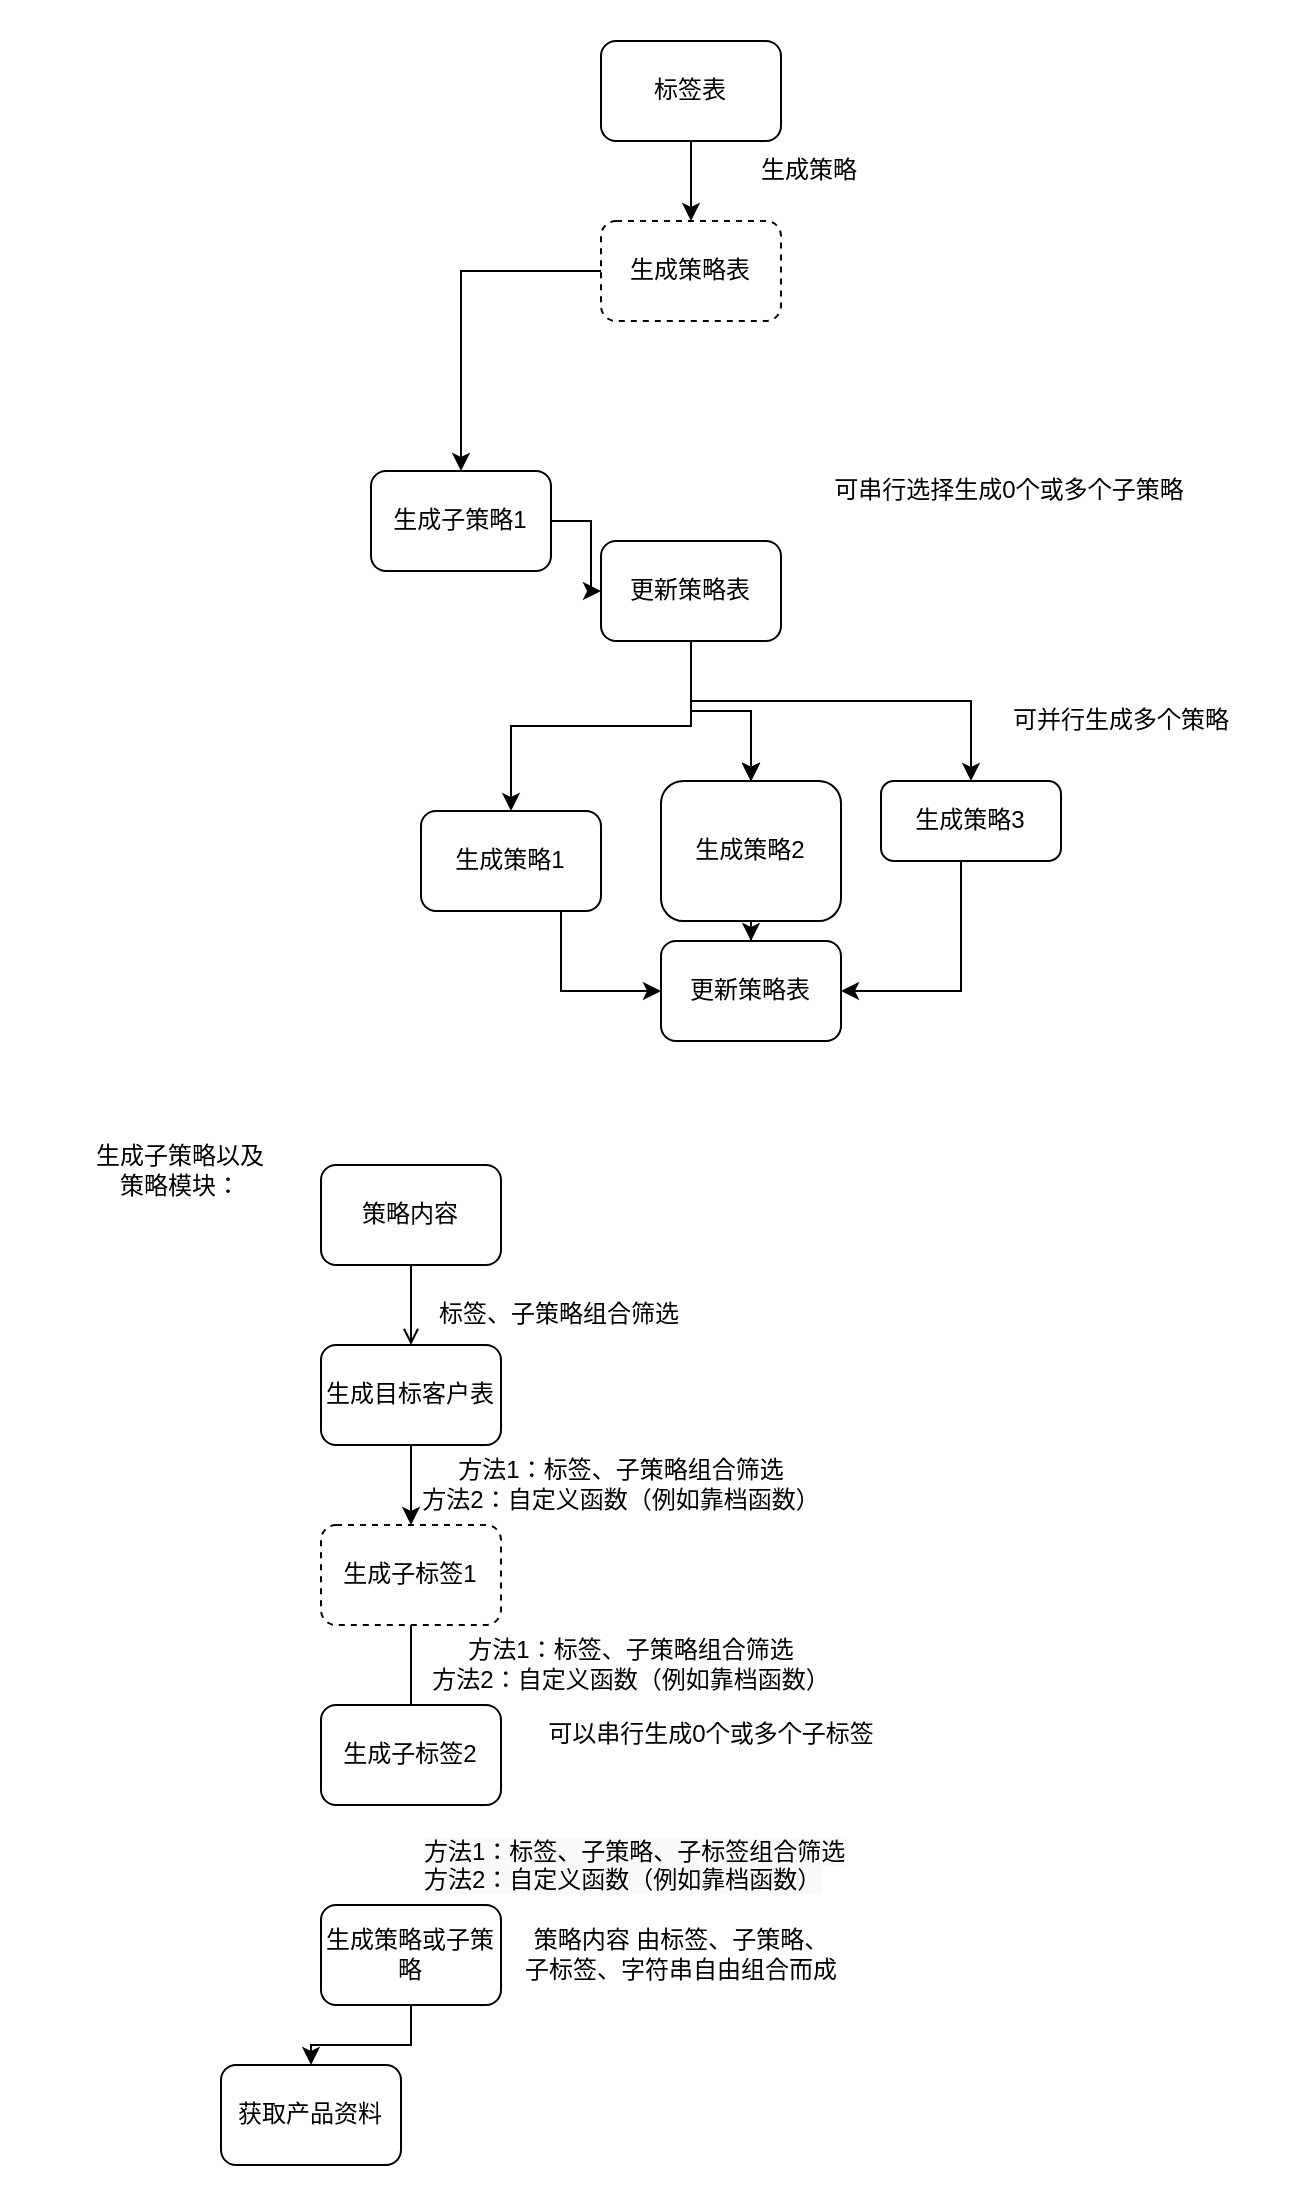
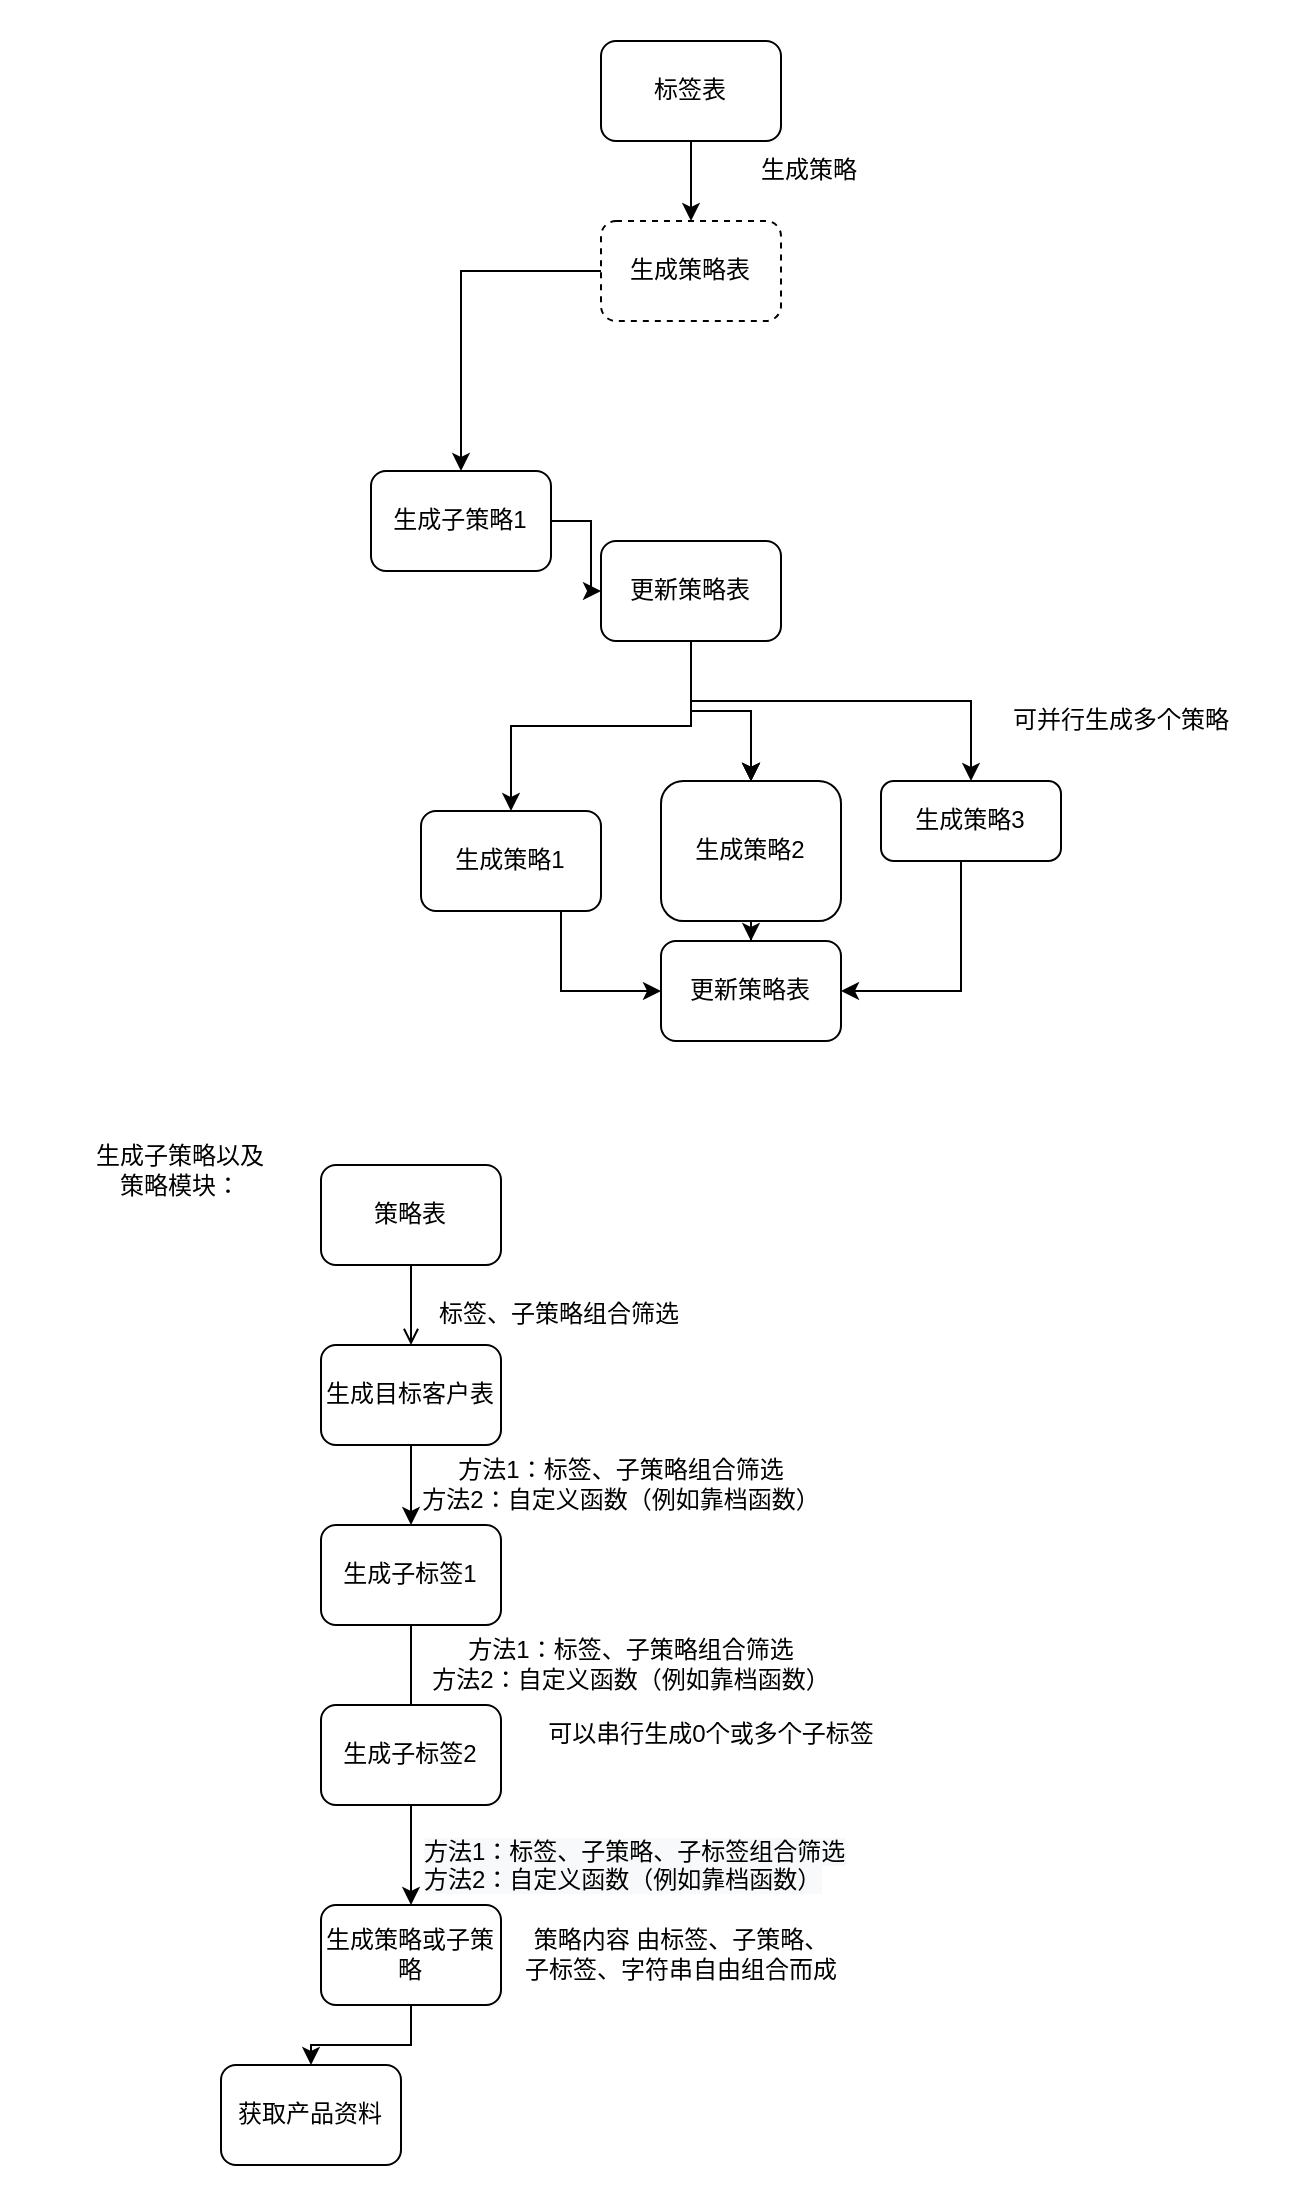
  <mxCell id="0" />
  <mxCell id="1" parent="0" />
  <mxCell id="2" value="" style="edgeStyle=orthogonalEdgeStyle;rounded=0;orthogonalLoop=1;jettySize=auto;html=1;" edge="1" parent="1" source="3" target="5"><mxGeometry relative="1" as="geometry" /></mxCell>
  <mxCell id="3" value="标签表" style="rounded=1;whiteSpace=wrap;html=1;" vertex="1" parent="1"><mxGeometry x="300" y="20" width="90" height="50" as="geometry" /></mxCell>
  <mxCell id="4" value="" style="edgeStyle=orthogonalEdgeStyle;rounded=0;orthogonalLoop=1;jettySize=auto;html=1;" edge="1" parent="1" source="5" target="8"><mxGeometry relative="1" as="geometry" /></mxCell>
  <mxCell id="5" value="生成策略表" style="rounded=1;whiteSpace=wrap;html=1;dashed=1;" vertex="1" parent="1"><mxGeometry x="300" y="110" width="90" height="50" as="geometry" /></mxCell>
  <mxCell id="6" value="生成策略&lt;br&gt;" style="text;html=1;align=center;verticalAlign=middle;resizable=0;points=[];autosize=1;strokeColor=none;fillColor=none;" vertex="1" parent="1"><mxGeometry x="349" y="70" width="110" height="30" as="geometry" /></mxCell>
  <mxCell id="7" value="" style="edgeStyle=orthogonalEdgeStyle;rounded=0;orthogonalLoop=1;jettySize=auto;html=1;" edge="1" parent="1" source="8" target="15"><mxGeometry relative="1" as="geometry" /></mxCell>
  <mxCell id="8" value="生成子策略1" style="rounded=1;whiteSpace=wrap;html=1;" vertex="1" parent="1"><mxGeometry x="185" y="235" width="90" height="50" as="geometry" /></mxCell>
  <mxCell id="9" value="" style="edgeStyle=orthogonalEdgeStyle;rounded=0;orthogonalLoop=1;jettySize=auto;html=1;" edge="1" parent="1" source="15" target="18"><mxGeometry relative="1" as="geometry" /></mxCell>
  <mxCell id="10" value="" style="edgeStyle=orthogonalEdgeStyle;rounded=0;orthogonalLoop=1;jettySize=auto;html=1;" edge="1" parent="1" source="15" target="20"><mxGeometry relative="1" as="geometry" /></mxCell>
  <mxCell id="11" value="" style="edgeStyle=orthogonalEdgeStyle;rounded=0;orthogonalLoop=1;jettySize=auto;html=1;" edge="1" parent="1" source="15" target="20"><mxGeometry relative="1" as="geometry" /></mxCell>
  <mxCell id="12" value="" style="edgeStyle=orthogonalEdgeStyle;rounded=0;orthogonalLoop=1;jettySize=auto;html=1;" edge="1" parent="1" source="15" target="20"><mxGeometry relative="1" as="geometry" /></mxCell>
  <mxCell id="13" value="" style="edgeStyle=orthogonalEdgeStyle;rounded=0;orthogonalLoop=1;jettySize=auto;html=1;" edge="1" parent="1" source="15" target="20"><mxGeometry relative="1" as="geometry" /></mxCell>
  <mxCell id="14" style="edgeStyle=orthogonalEdgeStyle;rounded=0;orthogonalLoop=1;jettySize=auto;html=1;" edge="1" parent="1" source="15" target="22"><mxGeometry relative="1" as="geometry"><Array as="points"><mxPoint x="345" y="350" /><mxPoint x="485" y="350" /></Array></mxGeometry></mxCell>
  <mxCell id="15" value="更新策略表" style="rounded=1;whiteSpace=wrap;html=1;" vertex="1" parent="1"><mxGeometry x="300" y="270" width="90" height="50" as="geometry" /></mxCell>
- <mxCell id="16" value="可串行选择生成0个或多个子策略" style="text;html=1;align=center;verticalAlign=middle;resizable=0;points=[];autosize=1;strokeColor=none;fillColor=none;" vertex="1" parent="1"><mxGeometry x="404" y="230" width="200" height="30" as="geometry" /></mxCell>
  <mxCell id="17" style="edgeStyle=orthogonalEdgeStyle;rounded=0;orthogonalLoop=1;jettySize=auto;html=1;entryX=0;entryY=0.5;entryDx=0;entryDy=0;" edge="1" parent="1" source="18" target="42"><mxGeometry relative="1" as="geometry"><Array as="points"><mxPoint x="280" y="495" /></Array></mxGeometry></mxCell>
  <mxCell id="18" value="生成策略1" style="rounded=1;whiteSpace=wrap;html=1;" vertex="1" parent="1"><mxGeometry x="210" y="405" width="90" height="50" as="geometry" /></mxCell>
  <mxCell id="19" value="" style="edgeStyle=orthogonalEdgeStyle;rounded=0;orthogonalLoop=1;jettySize=auto;html=1;" edge="1" parent="1" source="20" target="42"><mxGeometry relative="1" as="geometry" /></mxCell>
  <mxCell id="20" value="生成策略2" style="rounded=1;whiteSpace=wrap;html=1;arcSize=16;" vertex="1" parent="1"><mxGeometry x="330" y="390" width="90" height="70" as="geometry" /></mxCell>
  <mxCell id="21" style="edgeStyle=orthogonalEdgeStyle;rounded=0;orthogonalLoop=1;jettySize=auto;html=1;entryX=1;entryY=0.5;entryDx=0;entryDy=0;" edge="1" parent="1" source="22" target="42"><mxGeometry relative="1" as="geometry"><Array as="points"><mxPoint x="480" y="495" /></Array></mxGeometry></mxCell>
  <mxCell id="22" value="生成策略3" style="rounded=1;whiteSpace=wrap;html=1;arcSize=16;" vertex="1" parent="1"><mxGeometry x="440" y="390" width="90" height="40" as="geometry" /></mxCell>
  <mxCell id="23" value="可并行生成多个策略" style="text;html=1;align=center;verticalAlign=middle;resizable=0;points=[];autosize=1;strokeColor=none;fillColor=none;" vertex="1" parent="1"><mxGeometry x="495" y="345" width="130" height="30" as="geometry" /></mxCell>
  <mxCell id="24" value="生成子策略以及&lt;br&gt;策略模块：" style="text;html=1;strokeColor=none;fillColor=none;align=center;verticalAlign=middle;whiteSpace=wrap;rounded=0;" vertex="1" parent="1"><mxGeometry x="20" y="582" width="140" height="5" as="geometry" /></mxCell>
  <mxCell id="25" value="" style="edgeStyle=orthogonalEdgeStyle;rounded=0;orthogonalLoop=1;jettySize=auto;html=1;endArrow=open;" edge="1" parent="1" source="26" target="28"><mxGeometry relative="1" as="geometry" /></mxCell>
- <mxCell id="26" value="策略内容" style="rounded=1;whiteSpace=wrap;html=1;" vertex="1" parent="1"><mxGeometry x="160" y="582" width="90" height="50" as="geometry" /></mxCell>
+ <mxCell id="26" value="策略表" style="rounded=1;whiteSpace=wrap;html=1;" vertex="1" parent="1"><mxGeometry x="160" y="582" width="90" height="50" as="geometry" /></mxCell>
  <mxCell id="27" value="" style="edgeStyle=orthogonalEdgeStyle;rounded=0;orthogonalLoop=1;jettySize=auto;html=1;" edge="1" parent="1" source="28" target="31"><mxGeometry relative="1" as="geometry" /></mxCell>
  <mxCell id="28" value="生成目标客户表" style="rounded=1;whiteSpace=wrap;html=1;" vertex="1" parent="1"><mxGeometry x="160" y="672" width="90" height="50" as="geometry" /></mxCell>
  <mxCell id="29" value="标签、子策略组合筛选" style="text;html=1;align=center;verticalAlign=middle;resizable=0;points=[];autosize=1;strokeColor=none;fillColor=none;" vertex="1" parent="1"><mxGeometry x="209" y="642" width="140" height="30" as="geometry" /></mxCell>
  <mxCell id="30" value="" style="edgeStyle=orthogonalEdgeStyle;rounded=0;orthogonalLoop=1;jettySize=auto;html=1;endArrow=none;" edge="1" parent="1" source="31" target="35"><mxGeometry relative="1" as="geometry" /></mxCell>
- <mxCell id="31" value="生成子标签1" style="rounded=1;whiteSpace=wrap;html=1;dashed=1;" vertex="1" parent="1"><mxGeometry x="160" y="762" width="90" height="50" as="geometry" /></mxCell>
+ <mxCell id="31" value="生成子标签1" style="rounded=1;whiteSpace=wrap;html=1;" vertex="1" parent="1"><mxGeometry x="160" y="762" width="90" height="50" as="geometry" /></mxCell>
  <mxCell id="32" value="方法1：标签、子策略组合筛选&lt;br&gt;方法2：自定义函数（例如靠档函数）" style="text;html=1;align=center;verticalAlign=middle;resizable=0;points=[];autosize=1;strokeColor=none;fillColor=none;" vertex="1" parent="1"><mxGeometry x="200" y="722" width="220" height="40" as="geometry" /></mxCell>
  <mxCell id="33" value="可以串行生成0个或多个子标签" style="text;html=1;align=center;verticalAlign=middle;resizable=0;points=[];autosize=1;strokeColor=none;fillColor=none;" vertex="1" parent="1"><mxGeometry x="260" y="852" width="190" height="30" as="geometry" /></mxCell>
+ <mxCell id="34" value="" style="edgeStyle=orthogonalEdgeStyle;rounded=0;orthogonalLoop=1;jettySize=auto;html=1;" edge="1" parent="1" source="35" target="38"><mxGeometry relative="1" as="geometry" /></mxCell>
  <mxCell id="35" value="生成子标签2" style="rounded=1;whiteSpace=wrap;html=1;" vertex="1" parent="1"><mxGeometry x="160" y="852" width="90" height="50" as="geometry" /></mxCell>
  <mxCell id="36" value="方法1：标签、子策略组合筛选&lt;br&gt;方法2：自定义函数（例如靠档函数）" style="text;html=1;align=center;verticalAlign=middle;resizable=0;points=[];autosize=1;strokeColor=none;fillColor=none;" vertex="1" parent="1"><mxGeometry x="205" y="812" width="220" height="40" as="geometry" /></mxCell>
  <mxCell id="37" value="" style="edgeStyle=orthogonalEdgeStyle;rounded=0;orthogonalLoop=1;jettySize=auto;html=1;" edge="1" parent="1" source="38" target="41"><mxGeometry relative="1" as="geometry" /></mxCell>
  <mxCell id="38" value="生成策略或子策略" style="rounded=1;whiteSpace=wrap;html=1;" vertex="1" parent="1"><mxGeometry x="160" y="952" width="90" height="50" as="geometry" /></mxCell>
  <mxCell id="39" value="&lt;span style=&quot;color: rgb(0, 0, 0); font-family: Helvetica; font-size: 12px; font-style: normal; font-variant-ligatures: normal; font-variant-caps: normal; font-weight: 400; letter-spacing: normal; orphans: 2; text-align: center; text-indent: 0px; text-transform: none; widows: 2; word-spacing: 0px; -webkit-text-stroke-width: 0px; background-color: rgb(248, 249, 250); text-decoration-thickness: initial; text-decoration-style: initial; text-decoration-color: initial; float: none; display: inline !important;&quot;&gt;方法1：标签、子策略、子标签组合筛选&lt;/span&gt;&lt;br style=&quot;color: rgb(0, 0, 0); font-family: Helvetica; font-size: 12px; font-style: normal; font-variant-ligatures: normal; font-variant-caps: normal; font-weight: 400; letter-spacing: normal; orphans: 2; text-align: center; text-indent: 0px; text-transform: none; widows: 2; word-spacing: 0px; -webkit-text-stroke-width: 0px; background-color: rgb(248, 249, 250); text-decoration-thickness: initial; text-decoration-style: initial; text-decoration-color: initial;&quot;&gt;&lt;span style=&quot;color: rgb(0, 0, 0); font-family: Helvetica; font-size: 12px; font-style: normal; font-variant-ligatures: normal; font-variant-caps: normal; font-weight: 400; letter-spacing: normal; orphans: 2; text-align: center; text-indent: 0px; text-transform: none; widows: 2; word-spacing: 0px; -webkit-text-stroke-width: 0px; background-color: rgb(248, 249, 250); text-decoration-thickness: initial; text-decoration-style: initial; text-decoration-color: initial; float: none; display: inline !important;&quot;&gt;方法2：自定义函数（例如靠档函数）&lt;/span&gt;" style="text;whiteSpace=wrap;html=1;" vertex="1" parent="1"><mxGeometry x="210" y="912" width="230" height="50" as="geometry" /></mxCell>
  <mxCell id="40" value="策略内容 由标签、子策略、&lt;br&gt;子标签、字符串自由组合而成" style="text;html=1;align=center;verticalAlign=middle;resizable=0;points=[];autosize=1;strokeColor=none;fillColor=none;" vertex="1" parent="1"><mxGeometry x="250" y="957" width="180" height="40" as="geometry" /></mxCell>
  <mxCell id="41" value="获取产品资料" style="rounded=1;whiteSpace=wrap;html=1;" vertex="1" parent="1"><mxGeometry x="110" y="1032" width="90" height="50" as="geometry" /></mxCell>
  <mxCell id="42" value="更新策略表" style="rounded=1;whiteSpace=wrap;html=1;" vertex="1" parent="1"><mxGeometry x="330" y="470" width="90" height="50" as="geometry" /></mxCell>
